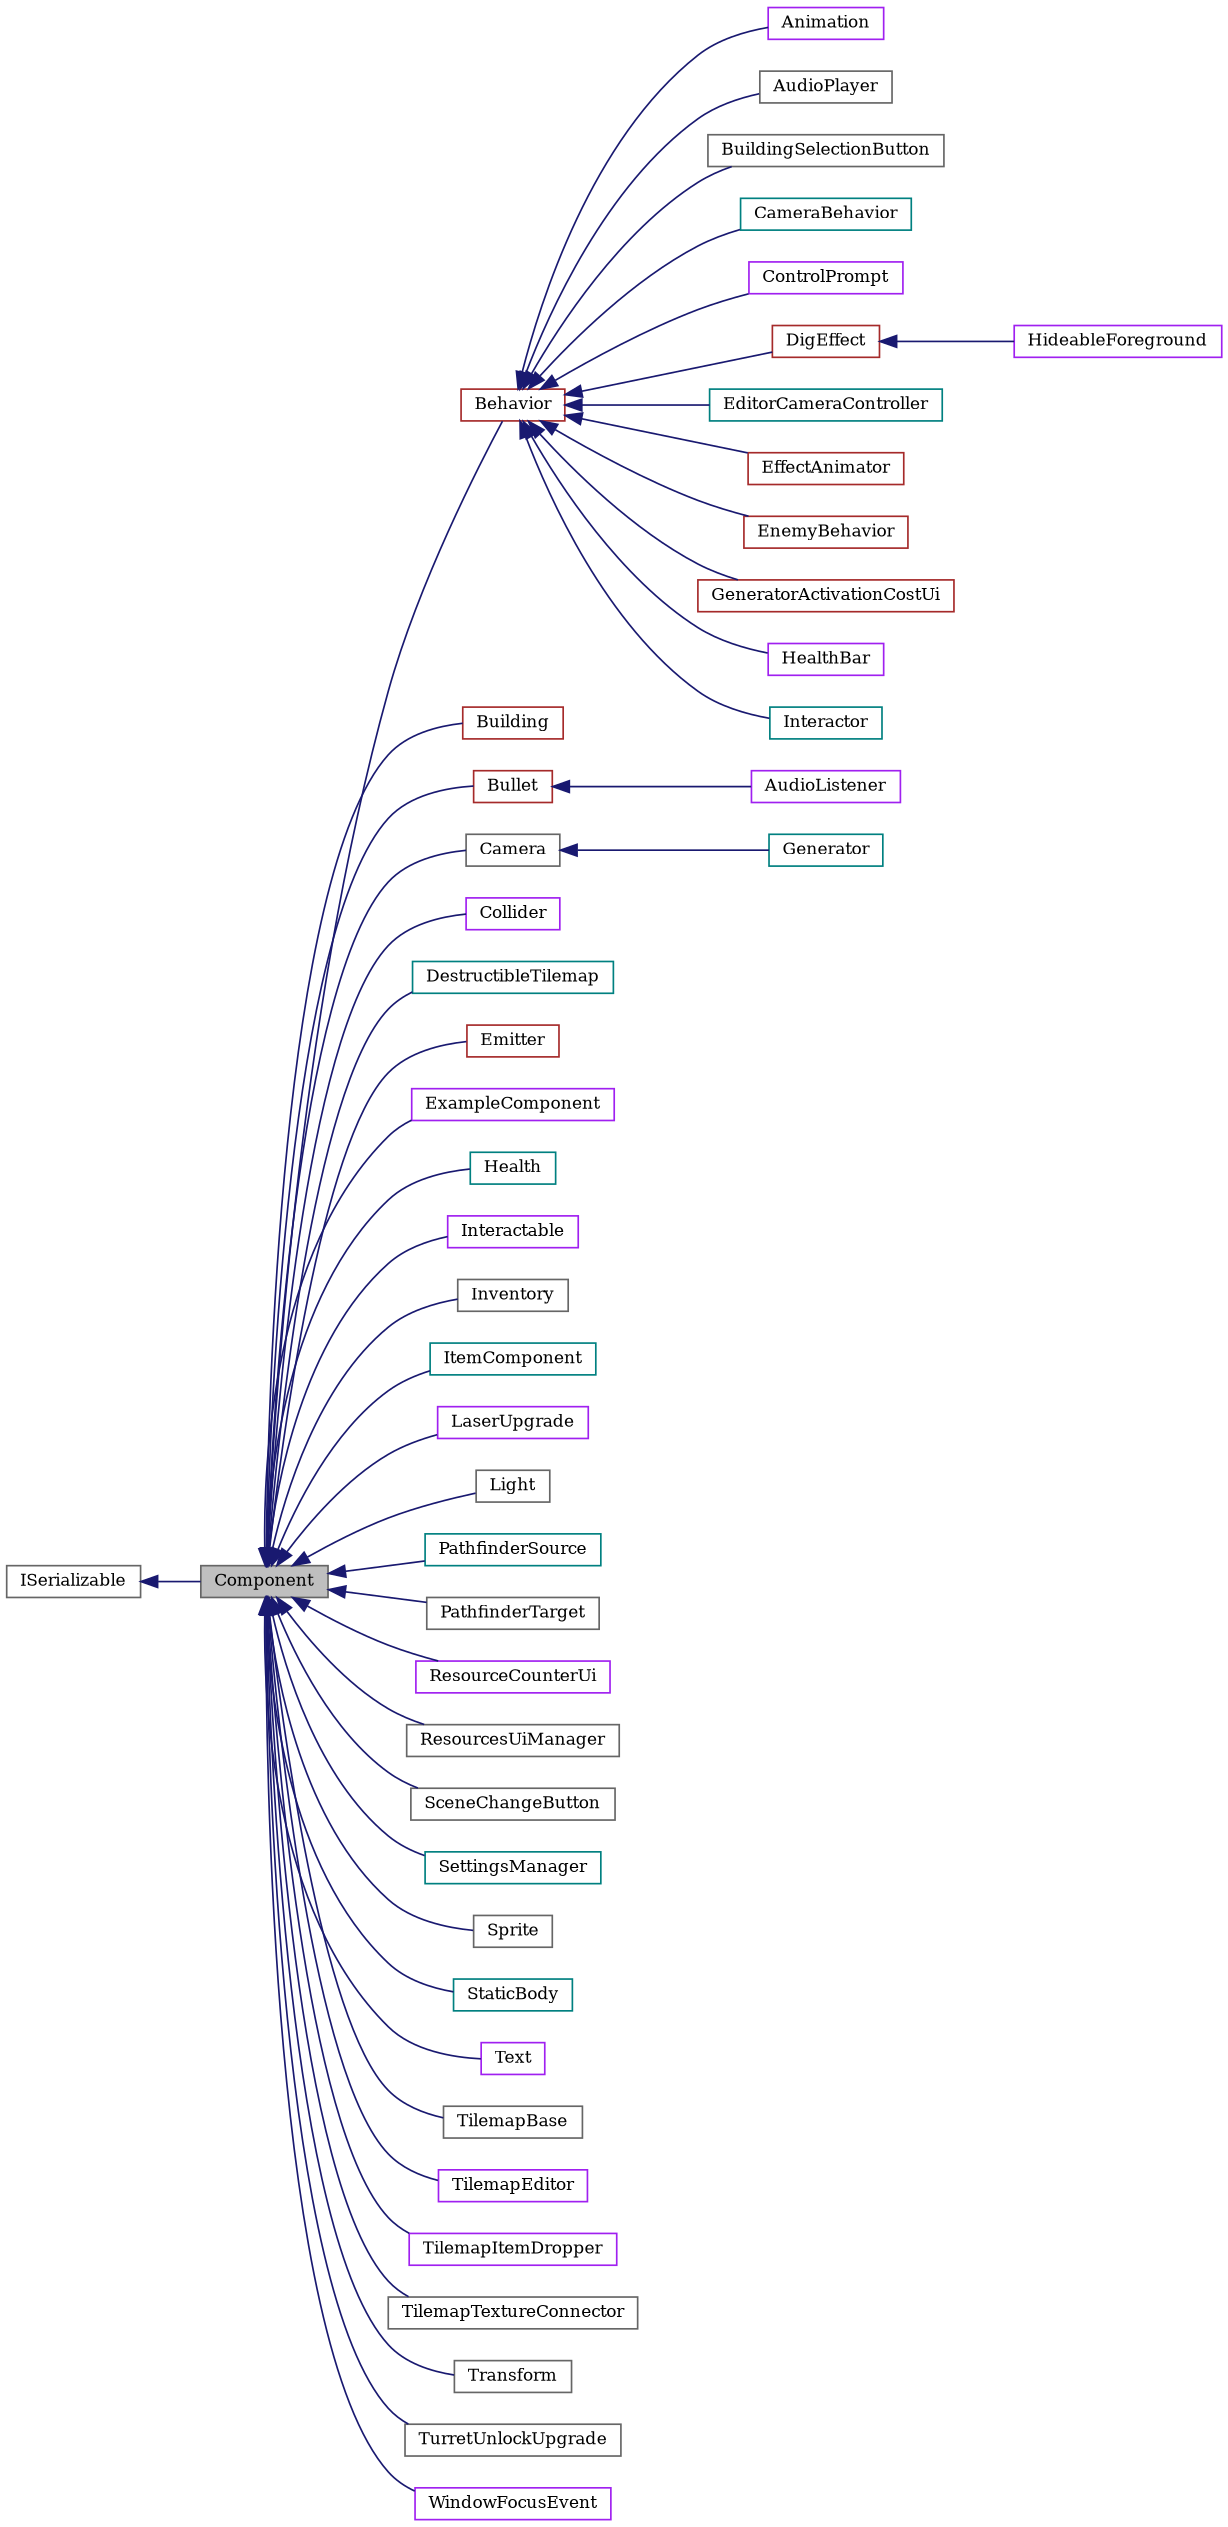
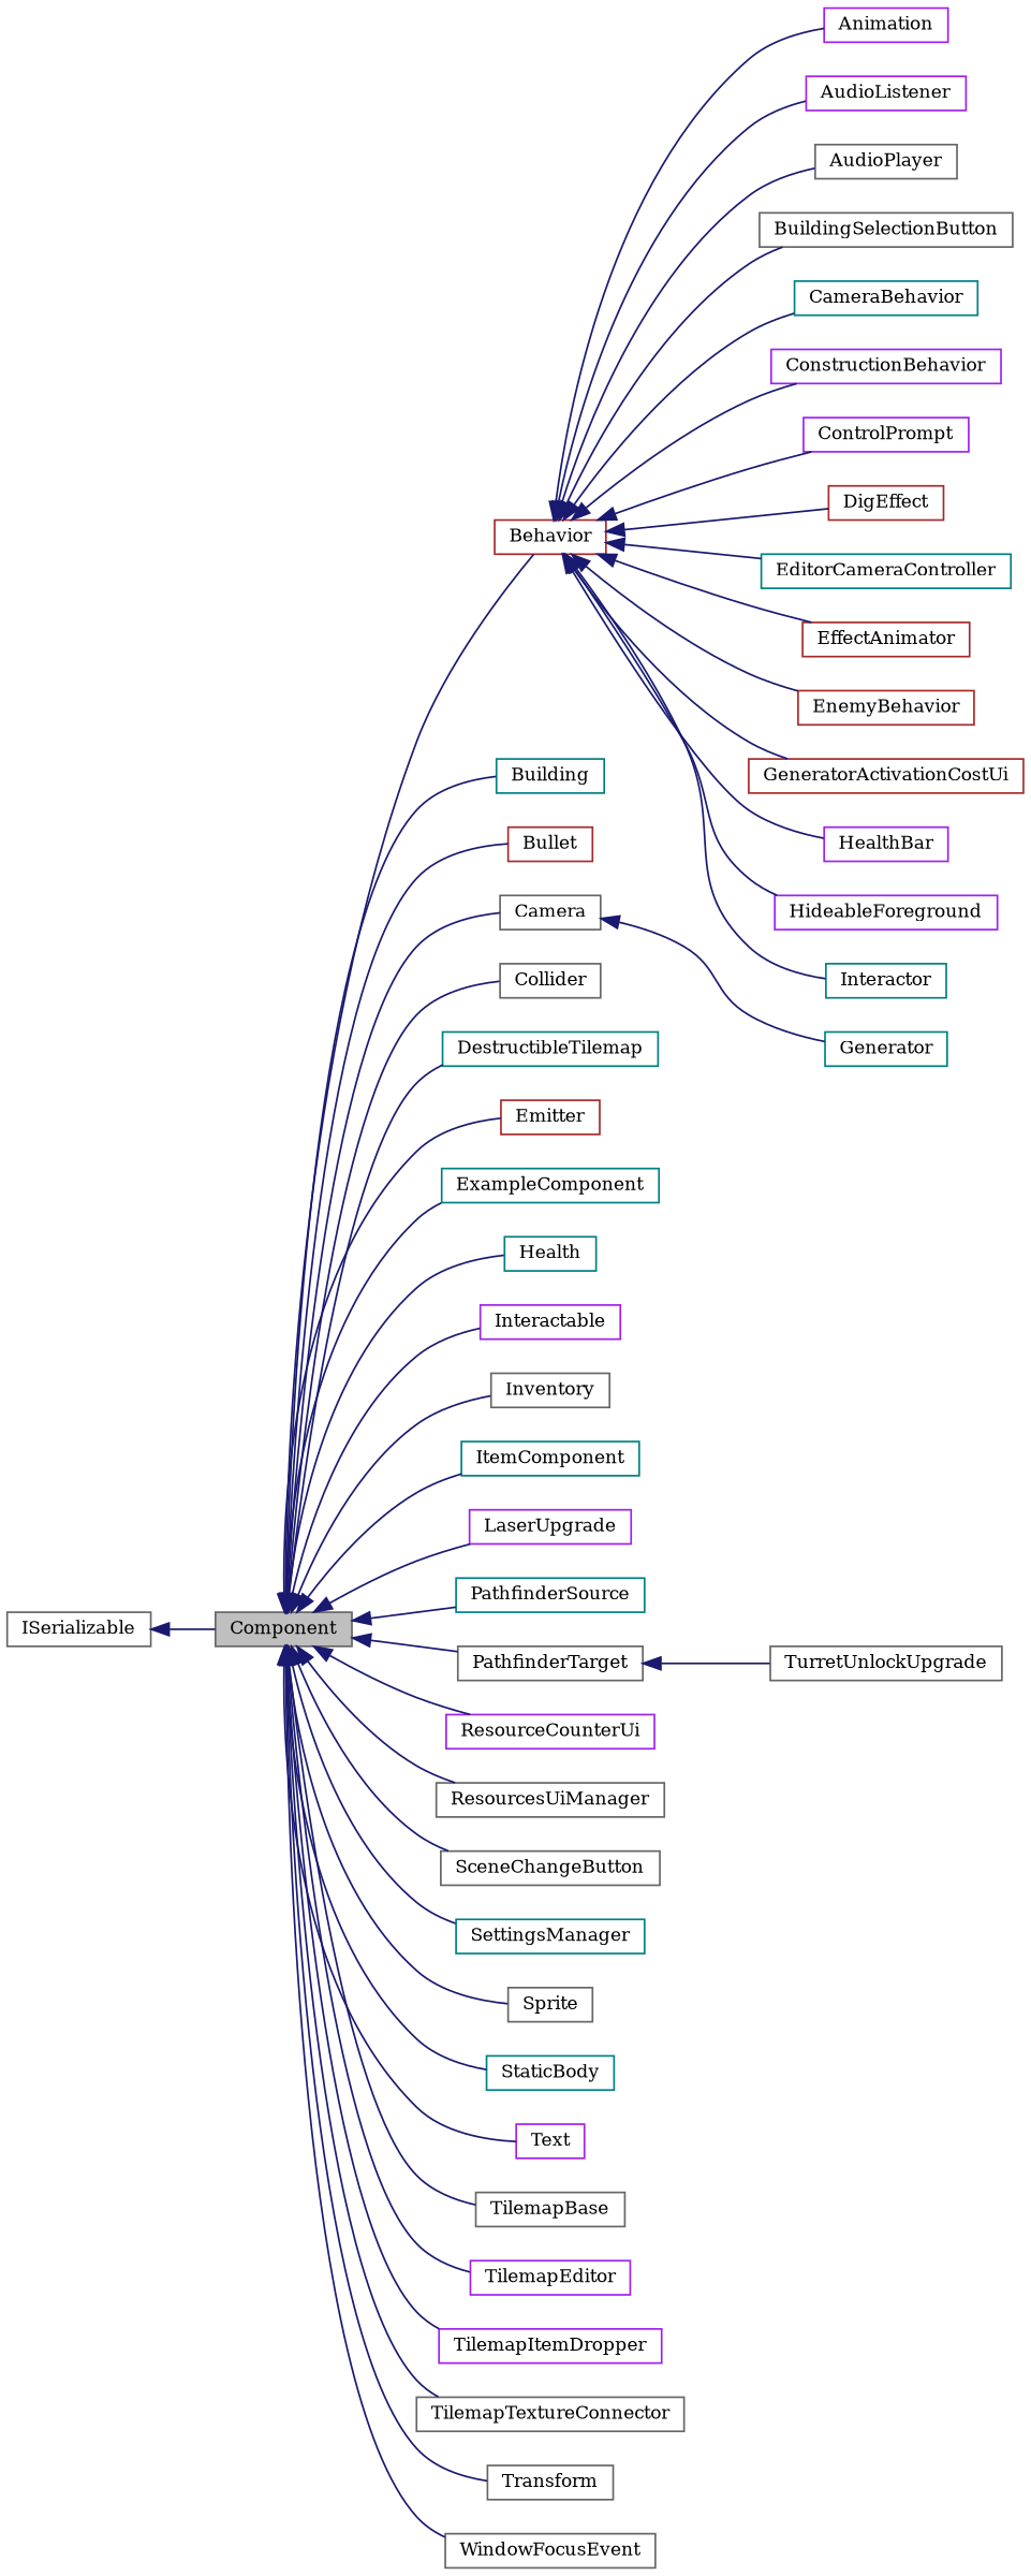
  digraph {
    fontname="DejaVu Serif"
    rankdir=LR
    node [color=gray40 fillcolor=white fontname="DejaVu Serif" fontsize=10 shape=record style=filled]
    edge [color=midnightblue dir=back fontname="DejaVu Serif" fontsize=10 labelfontname=Helvetica labelfontsize=10 style=solid]
    n1 [fillcolor=grey75 fontcolor=black height=0.2 label=Component width=0.4]
    n2 [color=brown height=0.2 label=Behavior width=0.4]
-   n3 [color=brown height=0.2 label=Building width=0.4]
+   n3 [color=teal height=0.2 label=Building width=0.4]
    n4 [color=brown height=0.2 label=Bullet width=0.4]
    n5 [height=0.2 label=Camera width=0.4]
-   n6 [color=purple height=0.2 label=Collider width=0.4]
+   n6 [height=0.2 label=Collider width=0.4]
    n7 [color=teal height=0.2 label=DestructibleTilemap width=0.4]
    n8 [color=brown height=0.2 label=Emitter width=0.4]
-   n9 [color=purple height=0.2 label=ExampleComponent width=0.4]
+   n9 [color=teal height=0.2 label=ExampleComponent width=0.4]
    n10 [color=teal height=0.2 label=Health width=0.4]
    n11 [color=purple height=0.2 label=Interactable width=0.4]
    n12 [height=0.2 label=Inventory width=0.4]
    n13 [color=teal height=0.2 label=ItemComponent width=0.4]
    n14 [color=purple height=0.2 label=LaserUpgrade width=0.4]
-   n15 [height=0.2 label=Light width=0.4]
    n16 [color=teal height=0.2 label=PathfinderSource width=0.4]
    n17 [height=0.2 label=PathfinderTarget width=0.4]
    n18 [color=purple height=0.2 label=ResourceCounterUi width=0.4]
    n19 [height=0.2 label=ResourcesUiManager width=0.4]
    n20 [height=0.2 label=SceneChangeButton width=0.4]
    n21 [color=teal height=0.2 label=SettingsManager width=0.4]
    n22 [height=0.2 label=Sprite width=0.4]
    n23 [color=teal height=0.2 label=StaticBody width=0.4]
    n24 [color=purple height=0.2 label=Text width=0.4]
    n25 [height=0.2 label=TilemapBase width=0.4]
    n26 [color=purple height=0.2 label=TilemapEditor width=0.4]
    n27 [color=purple height=0.2 label=TilemapItemDropper width=0.4]
    n28 [height=0.2 label=TilemapTextureConnector width=0.4]
    n29 [height=0.2 label=Transform width=0.4]
    n30 [height=0.2 label=TurretUnlockUpgrade width=0.4]
-   n31 [color=purple height=0.2 label=WindowFocusEvent width=0.4]
+   n31 [height=0.2 label=WindowFocusEvent width=0.4]
    n32 [color=purple height=0.2 label=Animation width=0.4]
    n33 [color=purple height=0.2 label=AudioListener width=0.4]
    n34 [height=0.2 label=AudioPlayer width=0.4]
    n35 [height=0.2 label=BuildingSelectionButton width=0.4]
    n36 [color=teal height=0.2 label=CameraBehavior width=0.4]
+   n37 [color=purple height=0.2 label=ConstructionBehavior width=0.4]
    n38 [color=purple height=0.2 label=ControlPrompt width=0.4]
    n39 [color=brown height=0.2 label=DigEffect width=0.4]
    n40 [color=teal height=0.2 label=EditorCameraController width=0.4]
    n41 [color=brown height=0.2 label=EffectAnimator width=0.4]
    n42 [color=brown height=0.2 label=EnemyBehavior width=0.4]
    n43 [color=brown height=0.2 label=GeneratorActivationCostUi width=0.4]
    n44 [color=purple height=0.2 label=HealthBar width=0.4]
    n45 [color=purple height=0.2 label=HideableForeground width=0.4]
    n46 [color=teal height=0.2 label=Interactor width=0.4]
    n47 [color=teal height=0.2 label=Generator width=0.4]
    n48 [height=0.2 label=ISerializable width=0.4]
    n1 -> n2
    n1 -> n3
    n1 -> n4
    n1 -> n5
    n1 -> n6
    n1 -> n7
    n1 -> n8
    n1 -> n9
    n1 -> n10
    n1 -> n11
    n1 -> n12
    n1 -> n13
    n1 -> n14
-   n1 -> n15
    n1 -> n16
    n1 -> n17
    n1 -> n18
    n1 -> n19
    n1 -> n20
    n1 -> n21
    n1 -> n22
    n1 -> n23
    n1 -> n24
    n1 -> n25
    n1 -> n26
    n1 -> n27
    n1 -> n28
    n1 -> n29
-   n1 -> n30
+   n17 -> n30
    n1 -> n31
    n2 -> n32
-   n4 -> n33
+   n2 -> n33
    n2 -> n34
    n2 -> n35
    n2 -> n36
+   n2 -> n37
    n2 -> n38
    n2 -> n39
    n2 -> n40
    n2 -> n41
    n2 -> n42
    n2 -> n43
    n2 -> n44
-   n39 -> n45
+   n2 -> n45
    n2 -> n46
    n5 -> n47
    n48 -> n1
  }
